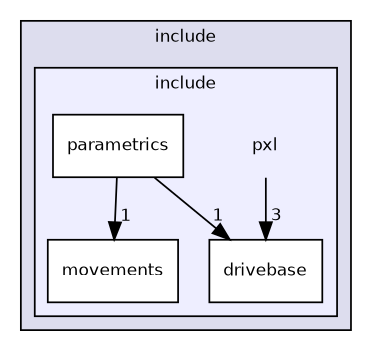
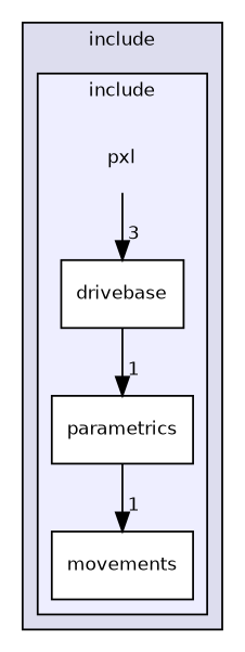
  digraph {
    compound=true
    fontname="DejaVu Sans"
    node [fontname="DejaVu Sans" fontsize=10 shape=box fillcolor=white style=filled]
    edge [fontname="DejaVu Sans" headlabel=1 labeldistance=1.5 labelfontname=Helvetica labelfontsize=10]
    n1 [label=pxl shape=plaintext fillcolor="" style=""]
    n2 [label=drivebase]
    n3 [label=movements]
    n4 [label=parametrics]
    subgraph cluster_1 {
      bgcolor="#ddddee"
      fontsize=10
      label=include
      pencolor=black
      subgraph cluster_2 {
        bgcolor="#eeeeff"
        fontsize=10
        label=include
        pencolor=black
        n1
        n2
        n3
        n4
      }
    }
    n1 -> n2 [headlabel=3]
-   n4 -> n2
+   n2 -> n4
    n4 -> n3
  }
